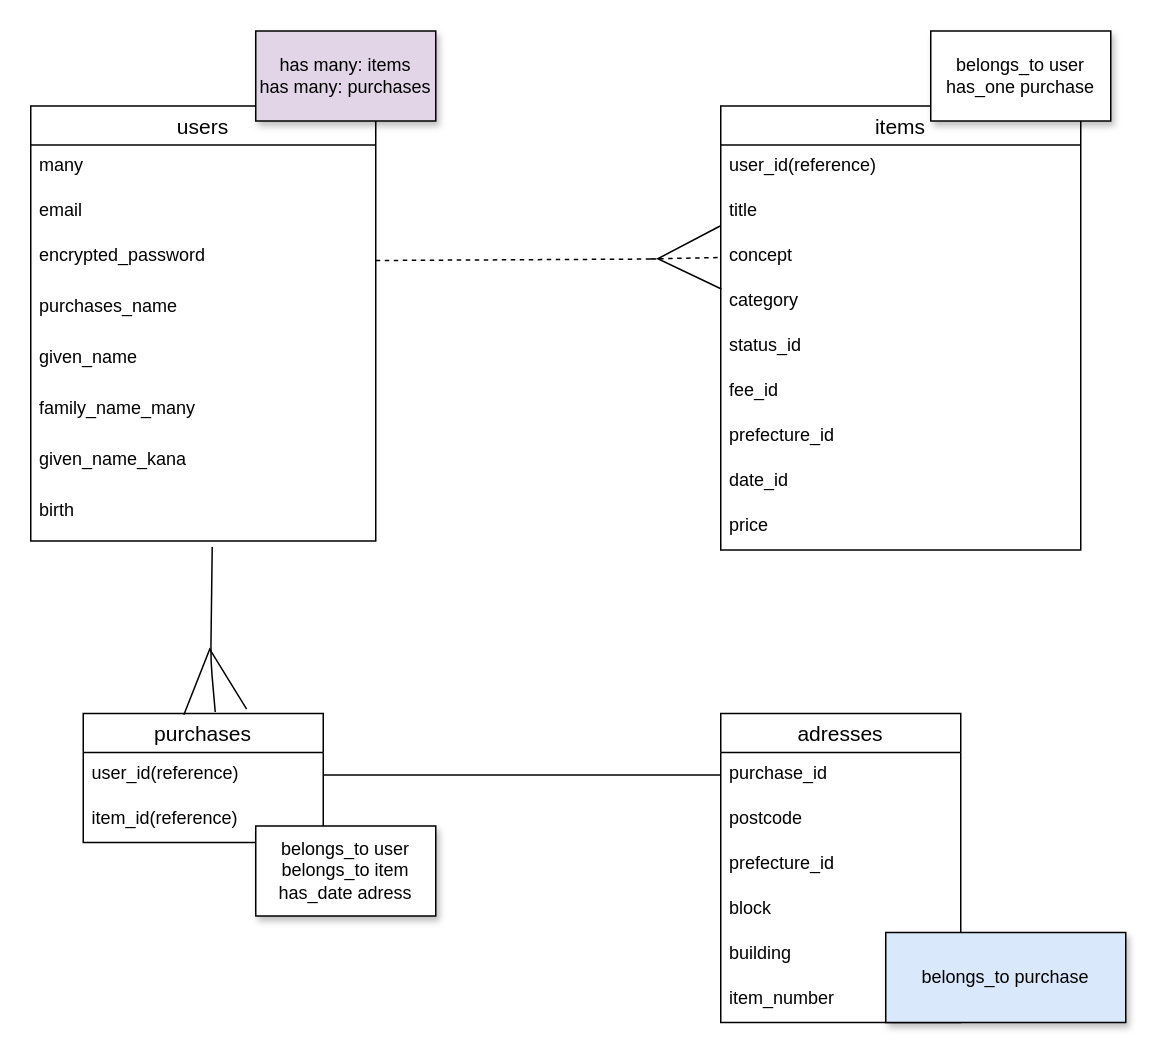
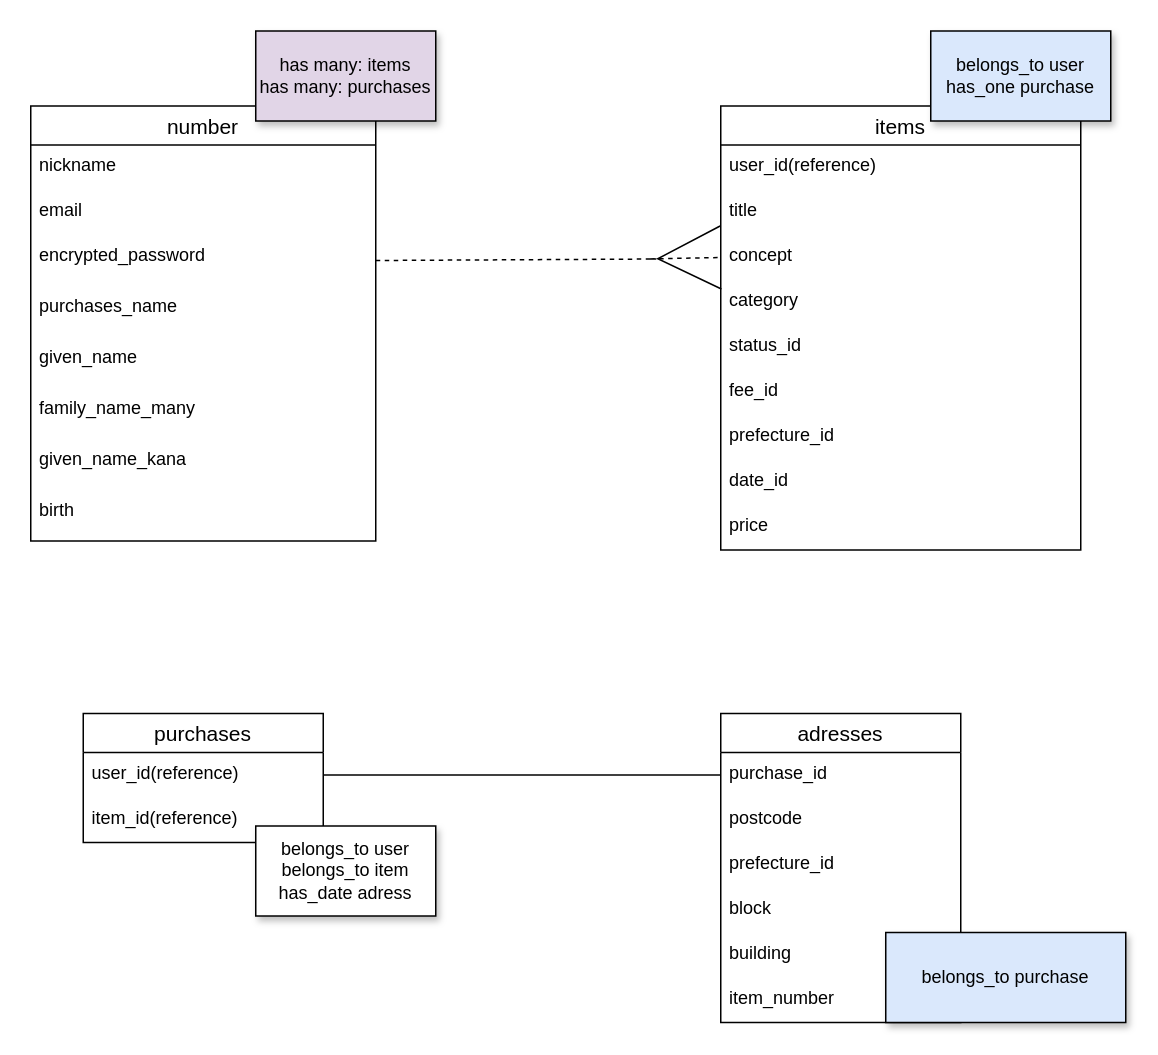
  <mxCell id="0" />
  <mxCell id="1" parent="0" />
- <mxCell id="2" value="users" style="swimlane;fontStyle=0;childLayout=stackLayout;horizontal=1;startSize=26;horizontalStack=0;resizeParent=1;resizeParentMax=0;resizeLast=0;collapsible=1;marginBottom=0;align=center;fontSize=14;" parent="1" vertex="1"><mxGeometry x="20" y="70" width="230" height="290" as="geometry" /></mxCell>
- <mxCell id="3" value="many" style="text;strokeColor=none;fillColor=none;spacingLeft=4;spacingRight=4;overflow=hidden;rotatable=0;points=[[0,0.5],[1,0.5]];portConstraint=eastwest;fontSize=12;" parent="2" vertex="1"><mxGeometry y="26" width="230" height="30" as="geometry" /></mxCell>
+ <mxCell id="2" value="number" style="swimlane;fontStyle=0;childLayout=stackLayout;horizontal=1;startSize=26;horizontalStack=0;resizeParent=1;resizeParentMax=0;resizeLast=0;collapsible=1;marginBottom=0;align=center;fontSize=14;" parent="1" vertex="1"><mxGeometry x="20" y="70" width="230" height="290" as="geometry" /></mxCell>
+ <mxCell id="3" value="nickname" style="text;strokeColor=none;fillColor=none;spacingLeft=4;spacingRight=4;overflow=hidden;rotatable=0;points=[[0,0.5],[1,0.5]];portConstraint=eastwest;fontSize=12;" parent="2" vertex="1"><mxGeometry y="26" width="230" height="30" as="geometry" /></mxCell>
  <mxCell id="4" value="email" style="text;strokeColor=none;fillColor=none;spacingLeft=4;spacingRight=4;overflow=hidden;rotatable=0;points=[[0,0.5],[1,0.5]];portConstraint=eastwest;fontSize=12;" parent="2" vertex="1"><mxGeometry y="56" width="230" height="30" as="geometry" /></mxCell>
  <mxCell id="5" value="encrypted_password " style="text;strokeColor=none;fillColor=none;spacingLeft=4;spacingRight=4;overflow=hidden;rotatable=0;points=[[0,0.5],[1,0.5]];portConstraint=eastwest;fontSize=12;labelBorderColor=none;" parent="2" vertex="1"><mxGeometry y="86" width="230" height="34" as="geometry" /></mxCell>
  <mxCell id="6" value="purchases_name" style="text;strokeColor=none;fillColor=none;spacingLeft=4;spacingRight=4;overflow=hidden;rotatable=0;points=[[0,0.5],[1,0.5]];portConstraint=eastwest;fontSize=12;labelBorderColor=none;horizontal=1;" parent="2" vertex="1"><mxGeometry y="120" width="230" height="34" as="geometry" /></mxCell>
  <mxCell id="7" value="given_name" style="text;strokeColor=none;fillColor=none;spacingLeft=4;spacingRight=4;overflow=hidden;rotatable=0;points=[[0,0.5],[1,0.5]];portConstraint=eastwest;fontSize=12;labelBorderColor=none;" parent="2" vertex="1"><mxGeometry y="154" width="230" height="34" as="geometry" /></mxCell>
  <mxCell id="8" value="family_name_many" style="text;strokeColor=none;fillColor=none;spacingLeft=4;spacingRight=4;overflow=hidden;rotatable=0;points=[[0,0.5],[1,0.5]];portConstraint=eastwest;fontSize=12;labelBorderColor=none;" parent="2" vertex="1"><mxGeometry y="188" width="230" height="34" as="geometry" /></mxCell>
  <mxCell id="9" value="given_name_kana" style="text;strokeColor=none;fillColor=none;spacingLeft=4;spacingRight=4;overflow=hidden;rotatable=0;points=[[0,0.5],[1,0.5]];portConstraint=eastwest;fontSize=12;labelBorderColor=none;" vertex="1" parent="2"><mxGeometry y="222" width="230" height="34" as="geometry" /></mxCell>
  <mxCell id="10" value="birth" style="text;strokeColor=none;fillColor=none;spacingLeft=4;spacingRight=4;overflow=hidden;rotatable=0;points=[[0,0.5],[1,0.5]];portConstraint=eastwest;fontSize=12;labelBorderColor=none;" vertex="1" parent="2"><mxGeometry y="256" width="230" height="34" as="geometry" /></mxCell>
  <mxCell id="11" value="items" style="swimlane;fontStyle=0;childLayout=stackLayout;horizontal=1;startSize=26;horizontalStack=0;resizeParent=1;resizeParentMax=0;resizeLast=0;collapsible=1;marginBottom=0;align=center;fontSize=14;" parent="1" vertex="1"><mxGeometry x="480" y="70" width="240" height="296" as="geometry" /></mxCell>
  <mxCell id="12" value="user_id(reference)" style="text;strokeColor=none;fillColor=none;spacingLeft=4;spacingRight=4;overflow=hidden;rotatable=0;points=[[0,0.5],[1,0.5]];portConstraint=eastwest;fontSize=12;shadow=1;" parent="11" vertex="1"><mxGeometry y="26" width="240" height="30" as="geometry" /></mxCell>
  <mxCell id="13" value="title" style="text;strokeColor=none;fillColor=none;spacingLeft=4;spacingRight=4;overflow=hidden;rotatable=0;points=[[0,0.5],[1,0.5]];portConstraint=eastwest;fontSize=12;" parent="11" vertex="1"><mxGeometry y="56" width="240" height="30" as="geometry" /></mxCell>
  <mxCell id="14" value="concept" style="text;strokeColor=none;fillColor=none;spacingLeft=4;spacingRight=4;overflow=hidden;rotatable=0;points=[[0,0.5],[1,0.5]];portConstraint=eastwest;fontSize=12;" parent="11" vertex="1"><mxGeometry y="86" width="240" height="30" as="geometry" /></mxCell>
  <mxCell id="15" value="category" style="text;strokeColor=none;fillColor=none;spacingLeft=4;spacingRight=4;overflow=hidden;rotatable=0;points=[[0,0.5],[1,0.5]];portConstraint=eastwest;fontSize=12;" parent="11" vertex="1"><mxGeometry y="116" width="240" height="30" as="geometry" /></mxCell>
  <mxCell id="16" value="status_id" style="text;strokeColor=none;fillColor=none;spacingLeft=4;spacingRight=4;overflow=hidden;rotatable=0;points=[[0,0.5],[1,0.5]];portConstraint=eastwest;fontSize=12;" parent="11" vertex="1"><mxGeometry y="146" width="240" height="30" as="geometry" /></mxCell>
  <mxCell id="17" value="fee_id" style="text;strokeColor=none;fillColor=none;spacingLeft=4;spacingRight=4;overflow=hidden;rotatable=0;points=[[0,0.5],[1,0.5]];portConstraint=eastwest;fontSize=12;" parent="11" vertex="1"><mxGeometry y="176" width="240" height="30" as="geometry" /></mxCell>
  <mxCell id="18" value="prefecture_id" style="text;strokeColor=none;fillColor=none;spacingLeft=4;spacingRight=4;overflow=hidden;rotatable=0;points=[[0,0.5],[1,0.5]];portConstraint=eastwest;fontSize=12;" parent="11" vertex="1"><mxGeometry y="206" width="240" height="30" as="geometry" /></mxCell>
  <mxCell id="19" value="date_id" style="text;strokeColor=none;fillColor=none;spacingLeft=4;spacingRight=4;overflow=hidden;rotatable=0;points=[[0,0.5],[1,0.5]];portConstraint=eastwest;fontSize=12;" parent="11" vertex="1"><mxGeometry y="236" width="240" height="30" as="geometry" /></mxCell>
  <mxCell id="20" value="price" style="text;strokeColor=none;fillColor=none;spacingLeft=4;spacingRight=4;overflow=hidden;rotatable=0;points=[[0,0.5],[1,0.5]];portConstraint=eastwest;fontSize=12;" parent="11" vertex="1"><mxGeometry y="266" width="240" height="30" as="geometry" /></mxCell>
  <mxCell id="21" value="purchases" style="swimlane;fontStyle=0;childLayout=stackLayout;horizontal=1;startSize=26;horizontalStack=0;resizeParent=1;resizeParentMax=0;resizeLast=0;collapsible=1;marginBottom=0;align=center;fontSize=14;" parent="1" vertex="1"><mxGeometry x="55" y="475" width="160" height="86" as="geometry" /></mxCell>
  <mxCell id="22" value="user_id(reference)" style="text;strokeColor=none;fillColor=none;spacingLeft=4;spacingRight=4;overflow=hidden;rotatable=0;points=[[0,0.5],[1,0.5]];portConstraint=eastwest;fontSize=12;" parent="21" vertex="1"><mxGeometry y="26" width="160" height="30" as="geometry" /></mxCell>
  <mxCell id="23" value="item_id(reference)" style="text;strokeColor=none;fillColor=none;spacingLeft=4;spacingRight=4;overflow=hidden;rotatable=0;points=[[0,0.5],[1,0.5]];portConstraint=eastwest;fontSize=12;" parent="21" vertex="1"><mxGeometry y="56" width="160" height="30" as="geometry" /></mxCell>
  <mxCell id="24" style="edgeStyle=none;rounded=1;sketch=0;orthogonalLoop=1;jettySize=auto;html=1;exitX=1;exitY=0.5;exitDx=0;exitDy=0;endArrow=ERmany;endFill=0;entryX=0;entryY=0.5;entryDx=0;entryDy=0;endSize=40;dashed=1;" parent="1" source="5" target="14" edge="1"><mxGeometry relative="1" as="geometry"><mxPoint x="410" y="172" as="targetPoint" /><Array as="points"><mxPoint x="440" y="172" /><mxPoint x="430" y="172" /></Array></mxGeometry></mxCell>
  <mxCell id="25" value="adresses" style="swimlane;fontStyle=0;childLayout=stackLayout;horizontal=1;startSize=26;horizontalStack=0;resizeParent=1;resizeParentMax=0;resizeLast=0;collapsible=1;marginBottom=0;align=center;fontSize=14;rounded=0;sketch=0;" parent="1" vertex="1"><mxGeometry x="480" y="475" width="160" height="206" as="geometry" /></mxCell>
  <mxCell id="26" value="purchase_id" style="text;strokeColor=none;fillColor=none;spacingLeft=4;spacingRight=4;overflow=hidden;rotatable=0;points=[[0,0.5],[1,0.5]];portConstraint=eastwest;fontSize=12;" parent="25" vertex="1"><mxGeometry y="26" width="160" height="30" as="geometry" /></mxCell>
  <mxCell id="27" value="postcode" style="text;strokeColor=none;fillColor=none;spacingLeft=4;spacingRight=4;overflow=hidden;rotatable=0;points=[[0,0.5],[1,0.5]];portConstraint=eastwest;fontSize=12;" parent="25" vertex="1"><mxGeometry y="56" width="160" height="30" as="geometry" /></mxCell>
  <mxCell id="28" value="prefecture_id" style="text;strokeColor=none;fillColor=none;spacingLeft=4;spacingRight=4;overflow=hidden;rotatable=0;points=[[0,0.5],[1,0.5]];portConstraint=eastwest;fontSize=12;" parent="25" vertex="1"><mxGeometry y="86" width="160" height="30" as="geometry" /></mxCell>
  <mxCell id="29" value="block" style="text;strokeColor=none;fillColor=none;spacingLeft=4;spacingRight=4;overflow=hidden;rotatable=0;points=[[0,0.5],[1,0.5]];portConstraint=eastwest;fontSize=12;" parent="25" vertex="1"><mxGeometry y="116" width="160" height="30" as="geometry" /></mxCell>
  <mxCell id="30" value="building" style="text;strokeColor=none;fillColor=none;spacingLeft=4;spacingRight=4;overflow=hidden;rotatable=0;points=[[0,0.5],[1,0.5]];portConstraint=eastwest;fontSize=12;" parent="25" vertex="1"><mxGeometry y="146" width="160" height="30" as="geometry" /></mxCell>
  <mxCell id="31" value="item_number" style="text;strokeColor=none;fillColor=none;spacingLeft=4;spacingRight=4;overflow=hidden;rotatable=0;points=[[0,0.5],[1,0.5]];portConstraint=eastwest;fontSize=12;" parent="25" vertex="1"><mxGeometry y="176" width="160" height="30" as="geometry" /></mxCell>
- <mxCell id="32" style="edgeStyle=none;rounded=1;sketch=0;orthogonalLoop=1;jettySize=auto;html=1;endArrow=ERmany;endFill=0;entryX=0.55;entryY=-0.012;entryDx=0;entryDy=0;endSize=40;entryPerimeter=0;exitX=0.526;exitY=1.118;exitDx=0;exitDy=0;exitPerimeter=0;" parent="1" source="10" target="21" edge="1"><mxGeometry relative="1" as="geometry"><mxPoint x="143" y="370" as="sourcePoint" /><mxPoint x="360" y="338" as="targetPoint" /><Array as="points"><mxPoint x="140" y="440" /></Array></mxGeometry></mxCell>
  <mxCell id="33" value="has many: items&lt;br&gt;has many: purchases" style="whiteSpace=wrap;html=1;rounded=0;shadow=1;sketch=0;fillColor=#e1d5e7;" parent="1" vertex="1"><mxGeometry x="170" y="20" width="120" height="60" as="geometry" /></mxCell>
- <mxCell id="34" value="belongs_to user&lt;br&gt;has_one purchase" style="whiteSpace=wrap;html=1;rounded=0;shadow=1;sketch=0;" parent="1" vertex="1"><mxGeometry x="620" y="20" width="120" height="60" as="geometry" /></mxCell>
+ <mxCell id="34" value="belongs_to user&lt;br&gt;has_one purchase" style="whiteSpace=wrap;html=1;rounded=0;shadow=1;sketch=0;fillColor=#dae8fc;" parent="1" vertex="1"><mxGeometry x="620" y="20" width="120" height="60" as="geometry" /></mxCell>
  <mxCell id="35" style="edgeStyle=none;rounded=1;sketch=0;orthogonalLoop=1;jettySize=auto;html=1;exitX=1;exitY=0.5;exitDx=0;exitDy=0;endArrow=none;endFill=0;endSize=40;entryX=0;entryY=0.5;entryDx=0;entryDy=0;" parent="1" source="22" target="26" edge="1"><mxGeometry relative="1" as="geometry" /></mxCell>
  <mxCell id="36" value="belongs_to user&lt;br&gt;belongs_to item&lt;br&gt;has_date adress" style="whiteSpace=wrap;html=1;rounded=0;shadow=1;sketch=0;" parent="1" vertex="1"><mxGeometry x="170" y="550" width="120" height="60" as="geometry" /></mxCell>
  <mxCell id="37" value="belongs_to purchase" style="whiteSpace=wrap;html=1;rounded=0;shadow=1;sketch=0;fillColor=#dae8fc;" parent="1" vertex="1"><mxGeometry x="590" y="621" width="160" height="60" as="geometry" /></mxCell>
